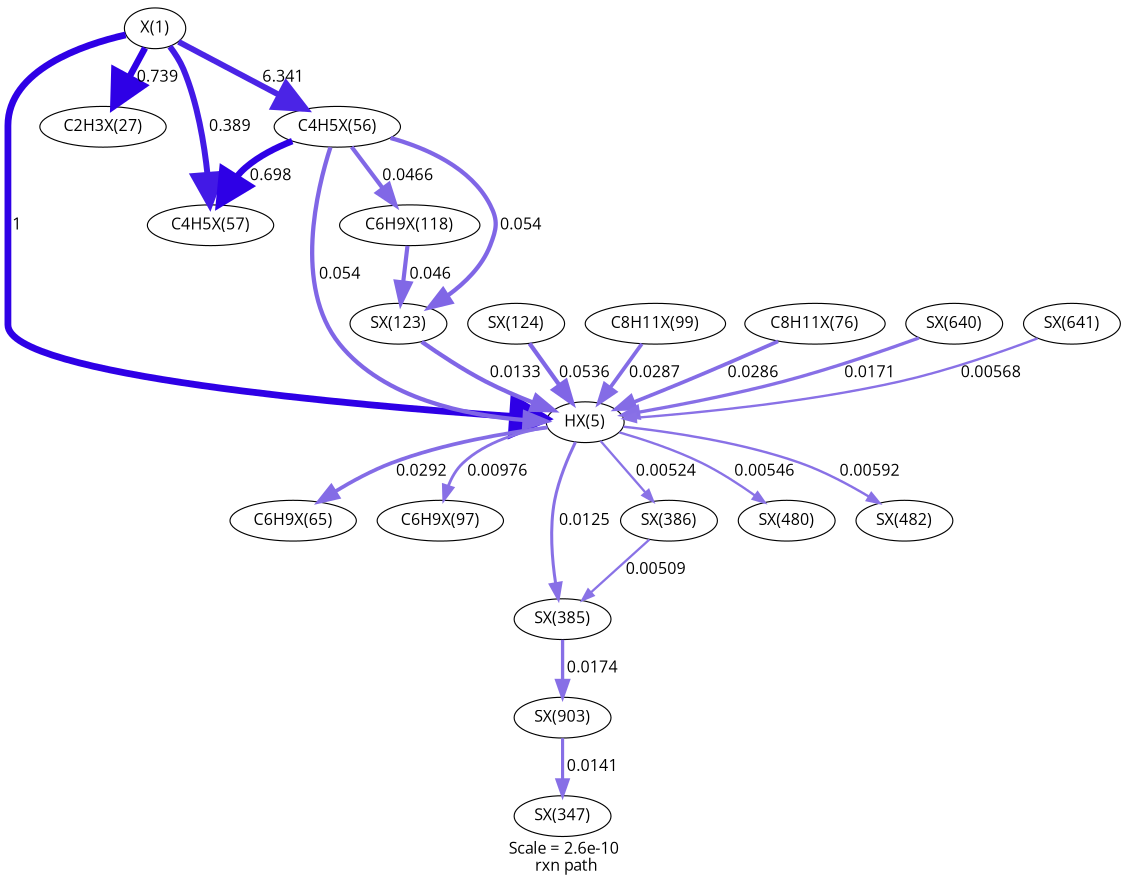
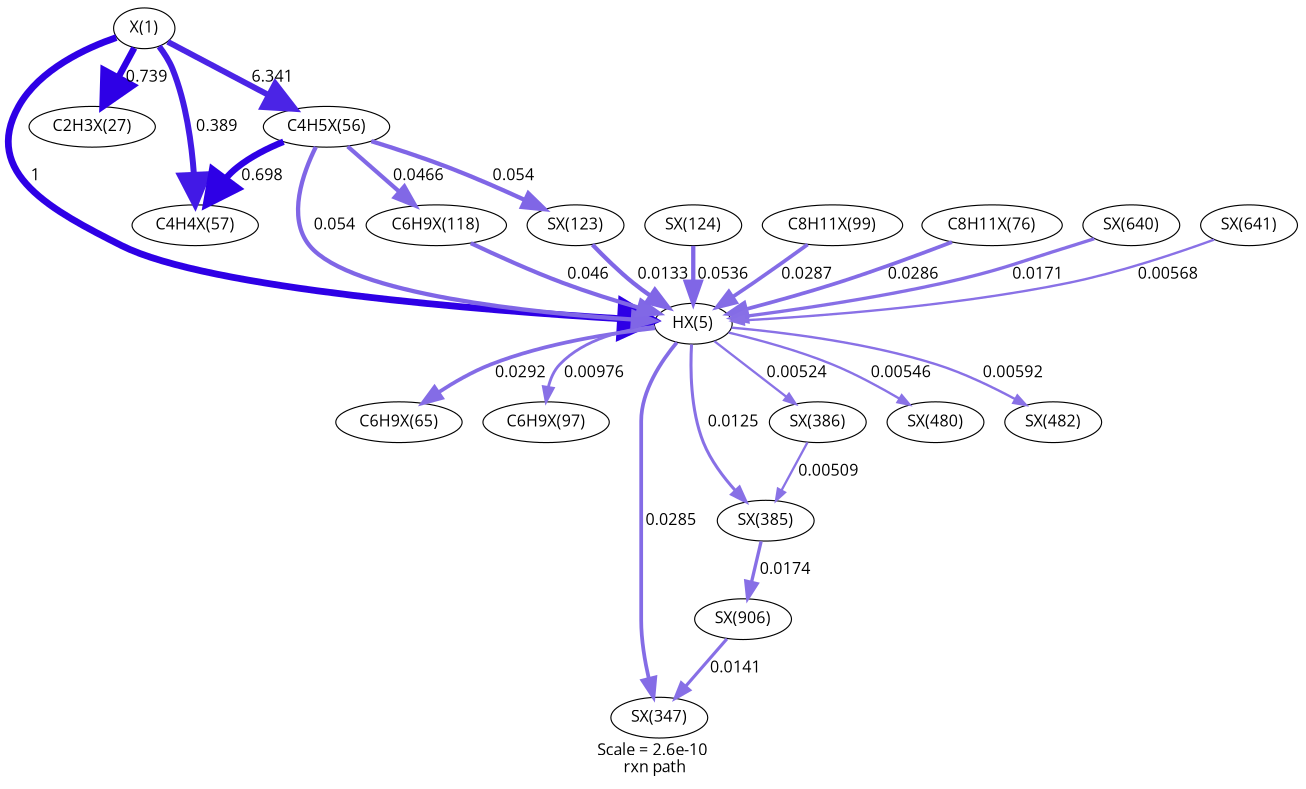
  digraph {
    fontname="Open Sans"
    label="Scale = 2.6e-10\l rxn path"
    node [fontname="Open Sans"]
    edge [arrowsize=1.66 color="0.7, 0.529, 0.9" fontname="Open Sans" style="setlinewidth(3.8)"]
    n1 [label="X(1)"]
    n2 [label="HX(5)"]
    n3 [label="C2H3X(27)"]
-   n4 [label="C4H5X(57)"]
+   n4 [label="C4H4X(57)"]
    n5 [label="C4H5X(56)"]
    n6 [label="C6H9X(65)"]
    n7 [label="C6H9X(97)"]
    n8 [label="SX(347)"]
    n9 [label="SX(385)"]
    n10 [label="SX(386)"]
    n11 [label="SX(480)"]
    n12 [label="SX(482)"]
    n13 [label="C6H9X(118)"]
    n14 [label="SX(123)"]
-   n15 [label="SX(903)"]
+   n15 [label="SX(906)"]
    n16 [label="SX(124)"]
    n17 [label="C8H11X(99)"]
    n18 [label="C8H11X(76)"]
    n19 [label="SX(640)"]
    n20 [label="SX(641)"]
    n1 -> n2 [arrowsize=3 color="0.7, 1.5, 0.9" label=" 1" style="setlinewidth(6)"]
    n1 -> n3 [arrowsize=2.89 color="0.7, 1.24, 0.9" label=" 0.739" style="setlinewidth(5.77)"]
    n1 -> n4 [arrowsize=2.64 color="0.7, 0.889, 0.9" label=" 0.389" style="setlinewidth(5.29)"]
    n1 -> n5 [arrowsize=2.59 color="0.7, 0.841, 0.9" label=" 6.341" style="setlinewidth(5.19)"]
    n2 -> n6 [arrowsize=1.67 label=" 0.0292" style="setlinewidth(3.33)"]
    n2 -> n7 [arrowsize=1.25 color="0.7, 0.51, 0.9" label=" 0.00976" style="setlinewidth(2.51)"]
+   n2 -> n8 [label=" 0.0285" style="setlinewidth(3.31)"]
    n2 -> n9 [arrowsize=1.34 color="0.7, 0.512, 0.9" label=" 0.0125" style="setlinewidth(2.69)"]
    n2 -> n10 [arrowsize=1.02 color="0.7, 0.505, 0.9" label=" 0.00524" style="setlinewidth(2.03)"]
    n2 -> n11 [arrowsize=1.03 color="0.7, 0.505, 0.9" label=" 0.00546" style="setlinewidth(2.07)"]
    n2 -> n12 [arrowsize=1.06 color="0.7, 0.506, 0.9" label=" 0.00592" style="setlinewidth(2.13)"]
    n5 -> n2 [arrowsize=1.9 color="0.7, 0.554, 0.9" label=" 0.054"]
    n5 -> n4 [arrowsize=2.86 color="0.7, 1.2, 0.9" label=" 0.698" style="setlinewidth(5.73)"]
    n5 -> n13 [arrowsize=1.84 color="0.7, 0.547, 0.9" label=" 0.0466" style="setlinewidth(3.69)"]
    n5 -> n14 [arrowsize=1.9 color="0.7, 0.554, 0.9" label=" 0.054"]
    n9 -> n15 [arrowsize=1.47 color="0.7, 0.517, 0.9" label=" 0.0174" style="setlinewidth(2.94)"]
    n10 -> n9 [arrowsize=1.01 color="0.7, 0.505, 0.9" label=" 0.00509" style="setlinewidth(2.01)"]
-   n13 -> n14 [arrowsize=1.84 color="0.7, 0.546, 0.9" label=" 0.046" style="setlinewidth(3.68)"]
+   n13 -> n2 [arrowsize=1.84 color="0.7, 0.546, 0.9" label=" 0.046" style="setlinewidth(3.68)"]
    n14 -> n2 [arrowsize=1.89 color="0.7, 0.553, 0.9" label=" 0.0133" style="setlinewidth(3.79)"]
    n15 -> n8 [arrowsize=1.39 color="0.7, 0.514, 0.9" label=" 0.0141" style="setlinewidth(2.78)"]
    n16 -> n2 [arrowsize=1.9 color="0.7, 0.554, 0.9" label=" 0.0536" style="setlinewidth(3.79)"]
    n17 -> n2 [label=" 0.0287" style="setlinewidth(3.32)"]
    n18 -> n2 [label=" 0.0286" style="setlinewidth(3.32)"]
    n19 -> n2 [arrowsize=1.46 color="0.7, 0.517, 0.9" label=" 0.0171" style="setlinewidth(2.93)"]
    n20 -> n2 [arrowsize=1.05 color="0.7, 0.506, 0.9" label=" 0.00568" style="setlinewidth(2.1)"]
  }
